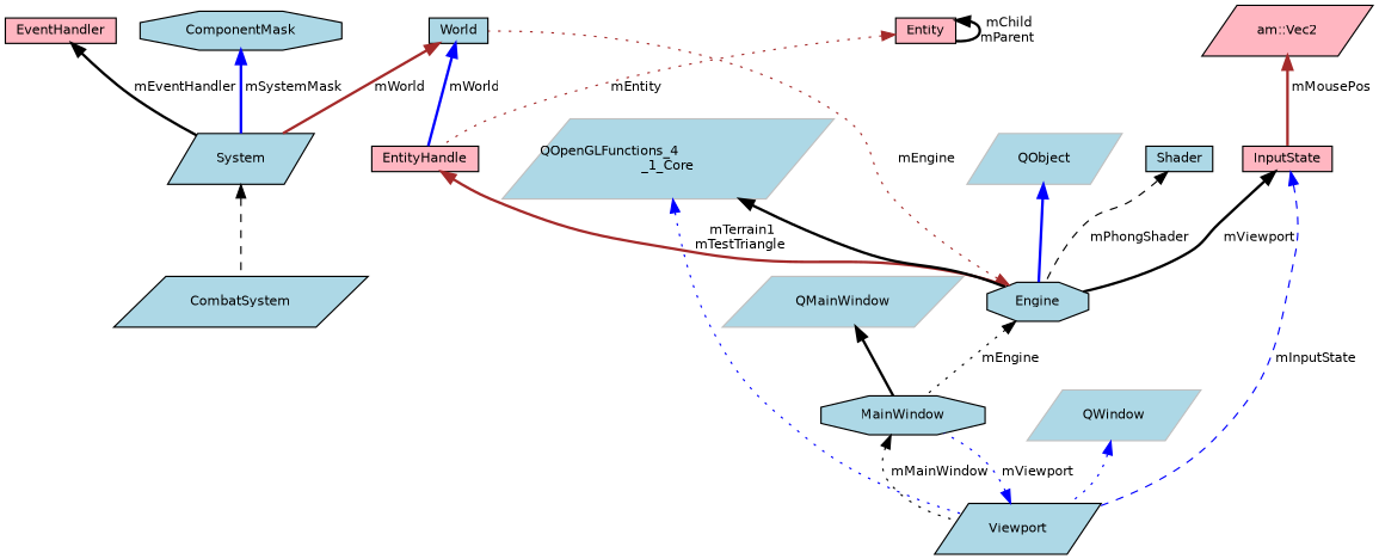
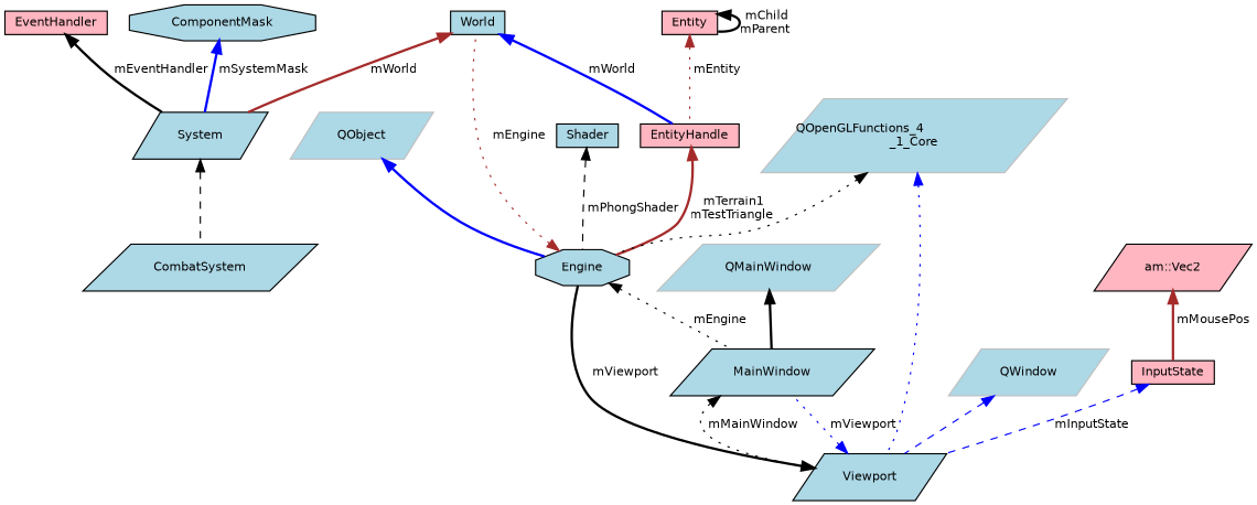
  digraph {
    node [color=black fillcolor=lightblue fontname=Helvetica fontsize=10 shape=parallelogram style=filled]
    edge [color=black dir=back fontname=Helvetica fontsize=10 labelfontname=Helvetica labelfontsize=10 style=bold]
    n1 [fontcolor=black height=0.2 label=CombatSystem width=0.4]
    n2 [height=0.2 label=System width=0.4]
    n3 [fillcolor=lightpink height=0.2 label=EventHandler shape=box width=0.4]
    n4 [height=0.2 label=ComponentMask shape=octagon width=0.4]
    n5 [height=0.2 label=World shape=box width=0.4]
    n6 [fillcolor=lightpink height=0.2 label=EntityHandle shape=box width=0.4]
    n7 [height=0.2 label=Engine shape=octagon width=0.4]
-   n8 [height=0.2 label=MainWindow shape=octagon width=0.4]
+   n8 [height=0.2 label=MainWindow width=0.4]
    n9 [height=0.2 label=Viewport width=0.4]
    n10 [color=grey75 height=0.2 label=QObject width=0.4]
    n11 [color=grey75 height=0.2 label="QOpenGLFunctions_4\l_1_Core" width=0.4]
    n12 [fillcolor=lightpink height=0.2 label=Entity shape=box width=0.4]
    n13 [height=0.2 label=Shader shape=box width=0.4]
    n14 [color=grey75 height=0.2 label=QWindow width=0.4]
    n15 [fillcolor=lightpink height=0.2 label=InputState shape=box width=0.4]
    n16 [fillcolor=lightpink height=0.2 label="am::Vec2" width=0.4]
    n17 [color=grey75 height=0.2 label=QMainWindow width=0.4]
    n2 -> n1 [style=dashed]
    n3 -> n2 [label=" mEventHandler"]
    n4 -> n2 [color=blue label=" mSystemMask"]
    n5 -> n2 [color=brown label=" mWorld"]
    n5 -> n6 [color=blue label=" mWorld"]
    n6 -> n7 [color=brown label=" mTerrain1\nmTestTriangle"]
    n7 -> n5 [color=brown label=" mEngine" style=dotted]
    n7 -> n8 [label=" mEngine" style=dotted]
    n8 -> n9 [label=" mMainWindow" style=dotted]
-   n15 -> n7 [label=" mViewport"]
+   n9 -> n7 [label=" mViewport"]
    n9 -> n8 [color=blue label=" mViewport" style=dotted]
    n10 -> n7 [color=blue]
-   n11 -> n7
+   n11 -> n7 [style=dotted]
    n11 -> n9 [color=blue style=dotted]
    n12 -> n6 [color=brown label=" mEntity" style=dotted]
    n12 -> n12 [label=" mChild\nmParent"]
    n13 -> n7 [label=" mPhongShader" style=dashed]
-   n14 -> n9 [color=blue style=dotted]
+   n14 -> n9 [color=blue style=dashed]
    n15 -> n9 [color=blue label=" mInputState" style=dashed]
    n16 -> n15 [color=brown label=" mMousePos"]
    n17 -> n8
  }
